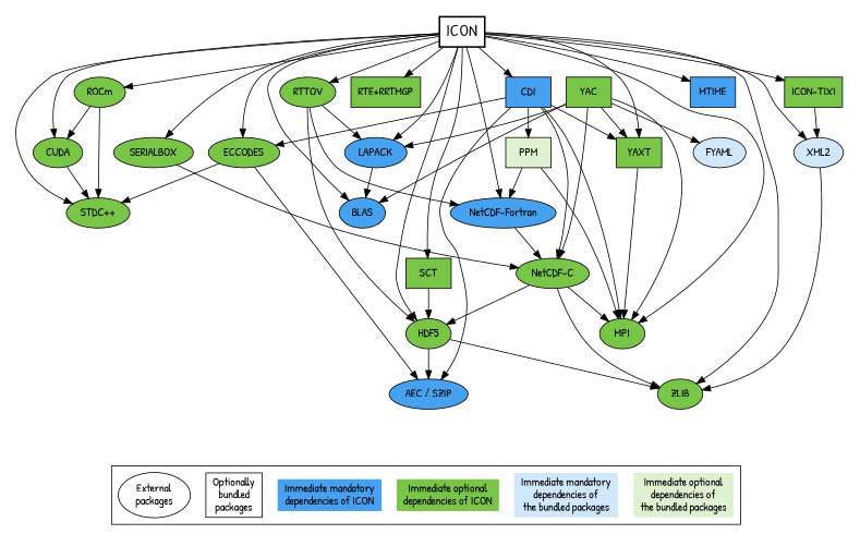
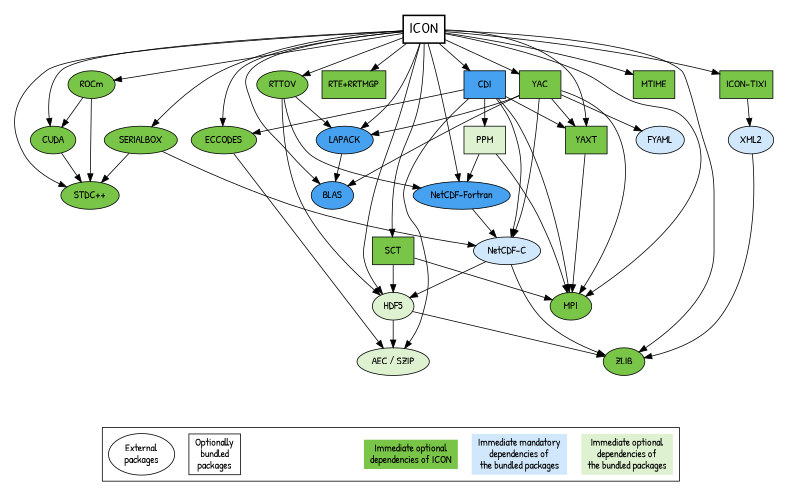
  digraph {
    fontname="Patrick Hand"
    node [fillcolor="#79C547" fontname="Patrick Hand" shape=oval style=filled]
    edge [fontname="Patrick Hand"]
    bottomNode [shape=point style=invis]
    ICON [fillcolor=white fontsize=20 penwidth=2.0 shape=box]
    "STDC++"
    CUDA
    ROCm
    MPI
    ZLIB
-   HDF5
+   HDF5 [fillcolor="#DEF1D1"]
    "NetCDF-Fortran" [fillcolor="#47A1F1"]
    "RTE+RRTMGP" [shape=box]
    BLAS [fillcolor="#47A1F1"]
    LAPACK [fillcolor="#47A1F1"]
    RTTOV
    SCT [shape=box]
    YAXT [shape=box]
    ECCODES
    CDI [fillcolor="#47A1F1" shape=box]
    SERIALBOX
-   MTIME [fillcolor="#47A1F1" shape=box]
+   MTIME [shape=box]
    YAC [shape=box]
    "ICON-TIXI" [shape=box]
-   "AEC / SZIP" [fillcolor="#47A1F1"]
-   "NetCDF-C"
+   "AEC / SZIP" [fillcolor="#DEF1D1"]
+   "NetCDF-C" [fillcolor="#D1E8FC"]
    PPM [fillcolor="#DEF1D1" shape=box]
    FYAML [fillcolor="#D1E8FC"]
    XML2 [fillcolor="#D1E8FC"]
    n27 [fillcolor=white label="External\npackages"]
    n28 [fillcolor=white label="Optionally\nbundled\npackages" shape=box]
-   n29 [fillcolor="#47A1F1" label="Immediate mandatory\ndependencies of ICON" shape=plaintext]
    n30 [label="Immediate optional\ndependencies of ICON" shape=plaintext]
    n31 [fillcolor="#D1E8FC" label="Immediate mandatory\ndependencies of\nthe bundled packages" shape=plaintext]
    n32 [fillcolor="#DEF1D1" label="Immediate optional\ndependencies of\nthe bundled packages" shape=plaintext]
    subgraph cluster_1 {
      peripheries=0
      ICON
      "STDC++"
      CUDA
      ROCm
      MPI
      ZLIB
      HDF5
      "NetCDF-Fortran"
      "RTE+RRTMGP"
      BLAS
      LAPACK
      RTTOV
      SCT
      YAXT
      ECCODES
      CDI
      SERIALBOX
      MTIME
      YAC
      "ICON-TIXI"
      "AEC / SZIP"
      "NetCDF-C"
      PPM
      FYAML
      XML2
      subgraph sub_2 {
        peripheries=0
        rank=sink
        bottomNode
      }
    }
    subgraph cluster_3 {
      subgraph sub_4 {
        rank=same
        n27
        n28
-       n29
        n30
        n31
        n32
      }
    }
    bottomNode -> n27 [headport=nw style=invis]
    ICON -> "STDC++"
    ICON -> CUDA
    ICON -> ROCm
    ICON -> MPI
    ICON -> ZLIB
    ICON -> HDF5
    ICON -> "NetCDF-Fortran"
    ICON -> "RTE+RRTMGP"
    ICON -> BLAS
    ICON -> LAPACK
    ICON -> RTTOV
    ICON -> SCT
    ICON -> YAXT
    ICON -> ECCODES
    ICON -> CDI
    ICON -> SERIALBOX
    ICON -> MTIME
-   ICON -> XML2
+   ICON -> YAC
    ICON -> "ICON-TIXI"
    CUDA -> "STDC++"
    ROCm -> "STDC++"
    ROCm -> CUDA
    HDF5 -> ZLIB
    HDF5 -> "AEC / SZIP"
    "NetCDF-Fortran" -> "NetCDF-C"
    LAPACK -> BLAS
    RTTOV -> HDF5
    RTTOV -> "NetCDF-Fortran"
    RTTOV -> LAPACK
-   "NetCDF-C" -> MPI
+   SCT -> MPI
    SCT -> HDF5
    YAXT -> MPI
    ECCODES -> "AEC / SZIP"
    CDI -> MPI
    CDI -> YAXT
    CDI -> ECCODES
    CDI -> "AEC / SZIP"
    CDI -> "NetCDF-C"
    CDI -> PPM
-   ECCODES -> "STDC++"
+   SERIALBOX -> "STDC++"
    SERIALBOX -> "NetCDF-C"
    YAC -> MPI
    YAC -> BLAS
    YAC -> LAPACK
    YAC -> YAXT
    YAC -> "NetCDF-C"
    YAC -> FYAML
    "ICON-TIXI" -> XML2
    "NetCDF-C" -> ZLIB
    "NetCDF-C" -> HDF5
    PPM -> MPI
    PPM -> "NetCDF-Fortran"
    XML2 -> ZLIB
    n27 -> n28 [style=invis]
-   n28 -> n29 [style=invis]
-   n29 -> n30 [style=invis]
    n30 -> n31 [style=invis]
    n31 -> n32 [style=invis]
  }
